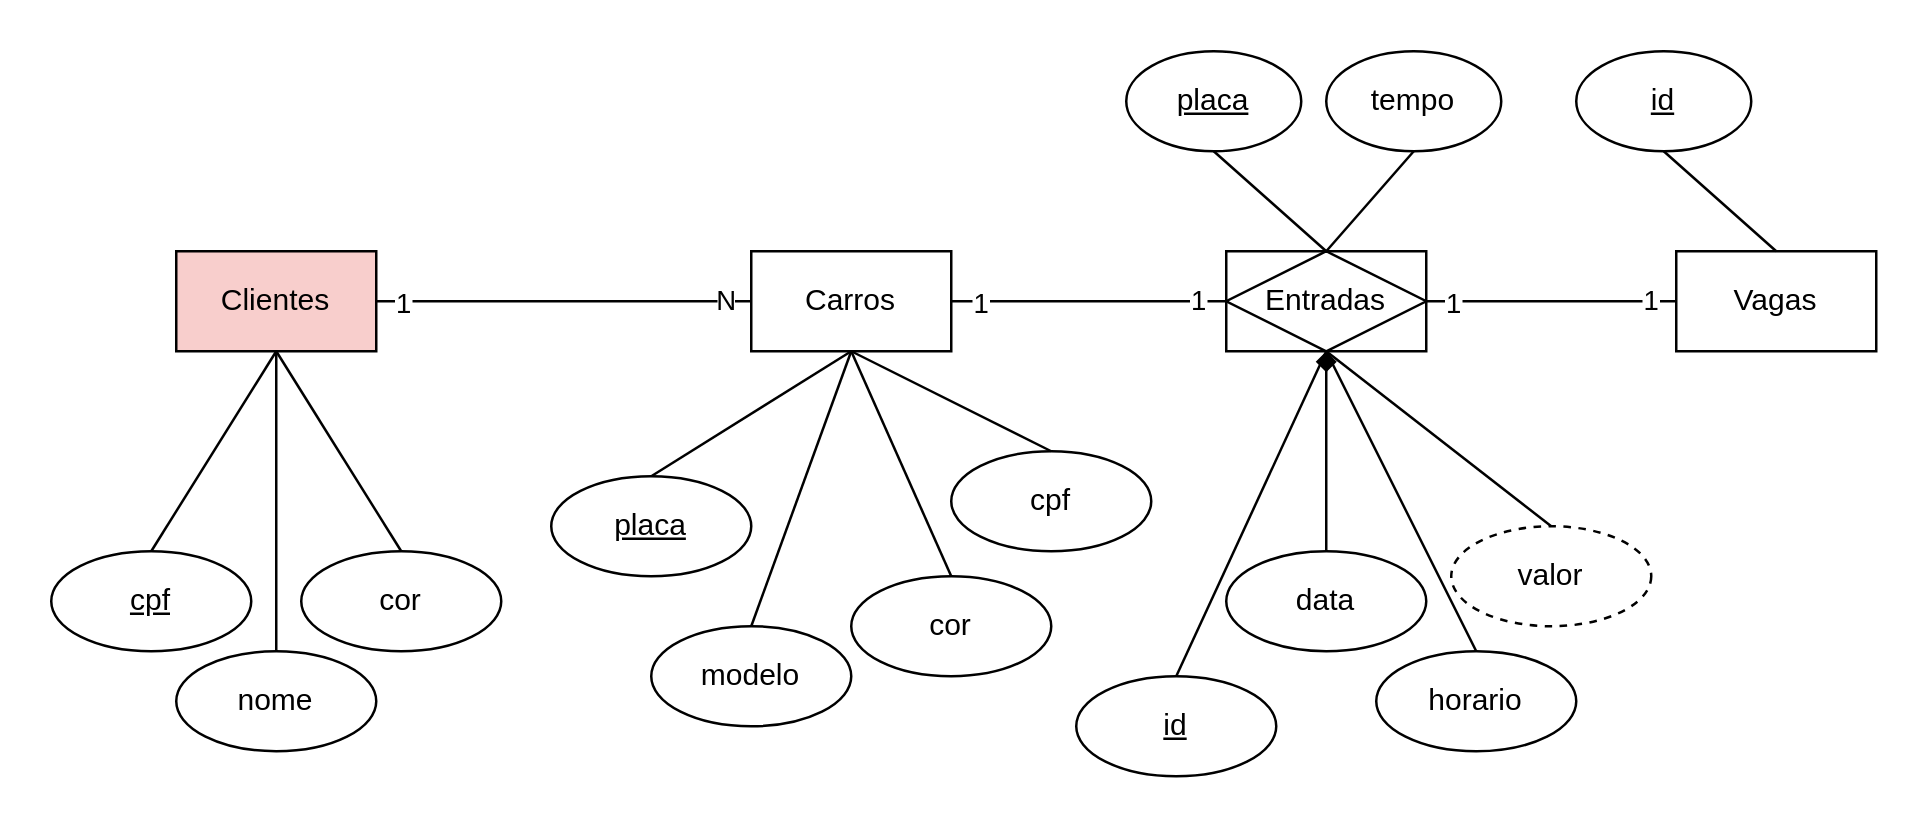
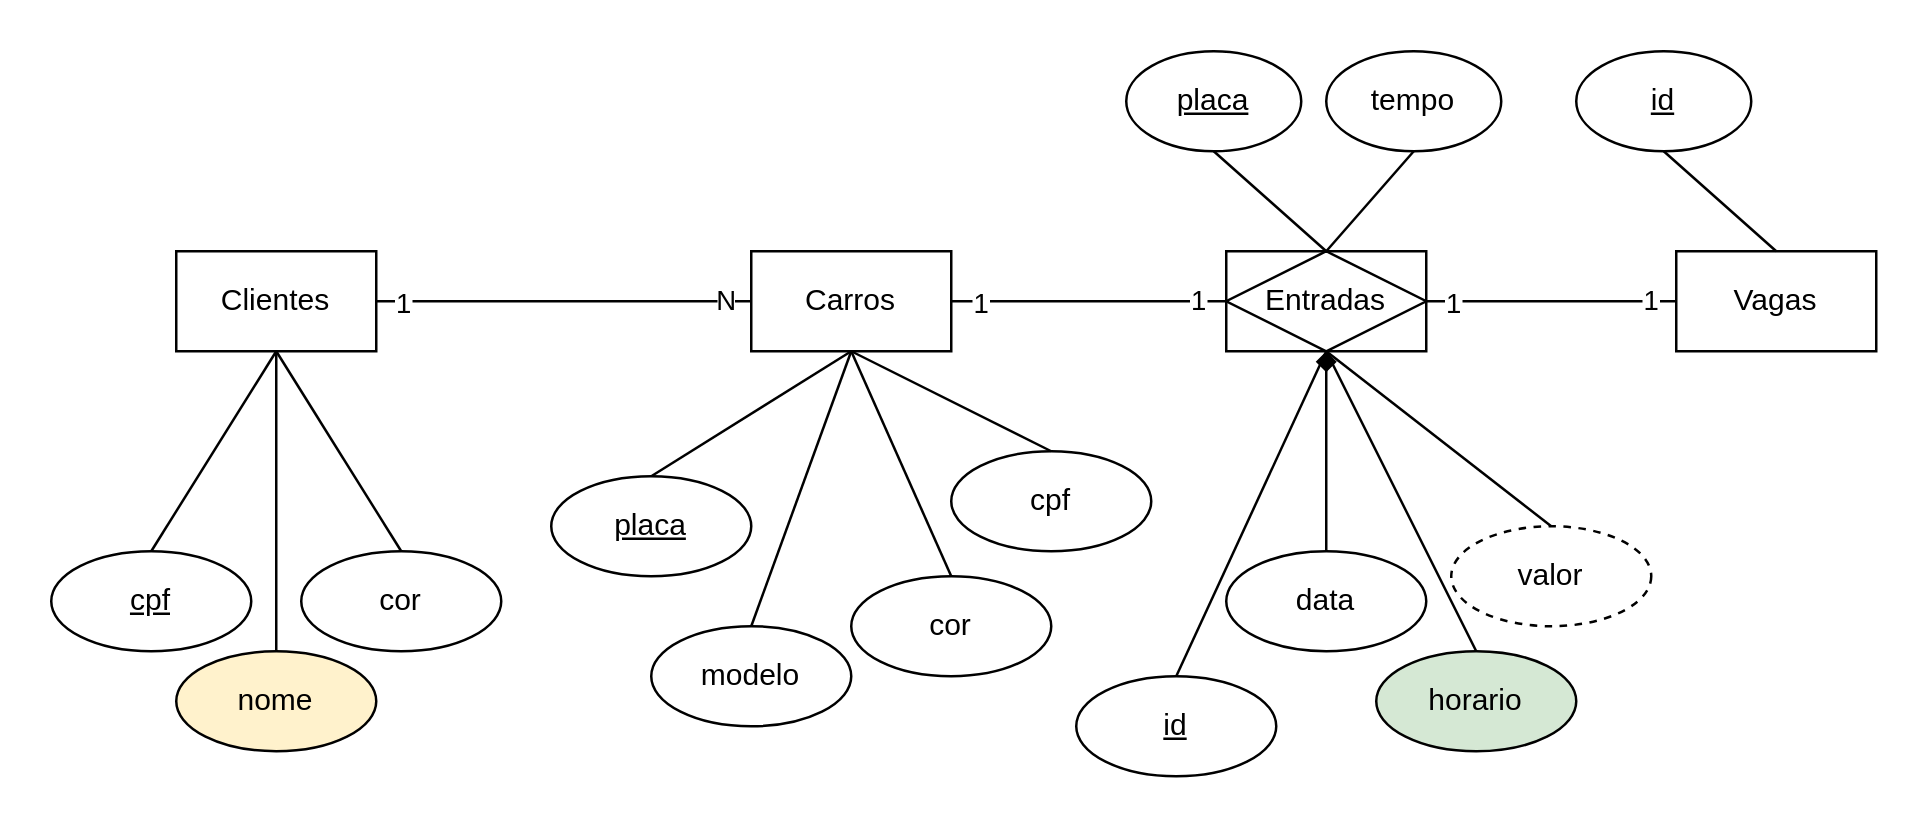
  <mxCell id="0" />
  <mxCell id="1" parent="0" />
- <mxCell id="2" value="Clientes" style="whiteSpace=wrap;html=1;align=center;fillColor=#f8cecc;" vertex="1" parent="1"><mxGeometry x="70" y="100" width="80" height="40" as="geometry" /></mxCell>
+ <mxCell id="2" value="Clientes" style="whiteSpace=wrap;html=1;align=center;" vertex="1" parent="1"><mxGeometry x="70" y="100" width="80" height="40" as="geometry" /></mxCell>
  <mxCell id="3" value="Carros" style="whiteSpace=wrap;html=1;align=center;" vertex="1" parent="1"><mxGeometry x="300" y="100" width="80" height="40" as="geometry" /></mxCell>
  <mxCell id="4" value="Vagas" style="whiteSpace=wrap;html=1;align=center;" vertex="1" parent="1"><mxGeometry x="670" y="100" width="80" height="40" as="geometry" /></mxCell>
- <mxCell id="5" value="nome" style="ellipse;whiteSpace=wrap;html=1;align=center;" vertex="1" parent="1"><mxGeometry x="70" y="260" width="80" height="40" as="geometry" /></mxCell>
+ <mxCell id="5" value="nome" style="ellipse;whiteSpace=wrap;html=1;align=center;fillColor=#fff2cc;" vertex="1" parent="1"><mxGeometry x="70" y="260" width="80" height="40" as="geometry" /></mxCell>
  <mxCell id="6" value="modelo" style="ellipse;whiteSpace=wrap;html=1;align=center;" vertex="1" parent="1"><mxGeometry x="260" y="250" width="80" height="40" as="geometry" /></mxCell>
  <mxCell id="7" value="cor" style="ellipse;whiteSpace=wrap;html=1;align=center;" vertex="1" parent="1"><mxGeometry x="340" y="230" width="80" height="40" as="geometry" /></mxCell>
  <mxCell id="8" value="cpf" style="ellipse;whiteSpace=wrap;html=1;align=center;fontStyle=4;" vertex="1" parent="1"><mxGeometry x="20" y="220" width="80" height="40" as="geometry" /></mxCell>
  <mxCell id="9" value="placa" style="ellipse;whiteSpace=wrap;html=1;align=center;fontStyle=4;" vertex="1" parent="1"><mxGeometry x="220" y="190" width="80" height="40" as="geometry" /></mxCell>
  <mxCell id="10" value="" style="endArrow=none;html=1;rounded=0;exitX=0.5;exitY=0;exitDx=0;exitDy=0;entryX=0.5;entryY=1;entryDx=0;entryDy=0;" edge="1" parent="1" source="9" target="3"><mxGeometry relative="1" as="geometry"><mxPoint x="370" y="370" as="sourcePoint" /><mxPoint x="530" y="370" as="targetPoint" /></mxGeometry></mxCell>
  <mxCell id="11" value="" style="endArrow=none;html=1;rounded=0;exitX=0.5;exitY=1;exitDx=0;exitDy=0;entryX=0.5;entryY=0;entryDx=0;entryDy=0;" edge="1" parent="1" source="3" target="7"><mxGeometry relative="1" as="geometry"><mxPoint x="290" y="230" as="sourcePoint" /><mxPoint x="370" y="170" as="targetPoint" /></mxGeometry></mxCell>
  <mxCell id="12" value="" style="endArrow=none;html=1;rounded=0;exitX=0.5;exitY=0;exitDx=0;exitDy=0;entryX=0.5;entryY=1;entryDx=0;entryDy=0;" edge="1" parent="1" source="6" target="3"><mxGeometry relative="1" as="geometry"><mxPoint x="350" y="150" as="sourcePoint" /><mxPoint x="410" y="230" as="targetPoint" /></mxGeometry></mxCell>
  <mxCell id="13" value="" style="endArrow=none;html=1;rounded=0;exitX=0.5;exitY=0;exitDx=0;exitDy=0;entryX=0.5;entryY=1;entryDx=0;entryDy=0;" edge="1" parent="1" source="8" target="2"><mxGeometry relative="1" as="geometry"><mxPoint x="240" y="230" as="sourcePoint" /><mxPoint x="150" y="180" as="targetPoint" /></mxGeometry></mxCell>
  <mxCell id="14" value="" style="endArrow=none;html=1;rounded=0;exitX=0.5;exitY=0;exitDx=0;exitDy=0;entryX=0.5;entryY=1;entryDx=0;entryDy=0;" edge="1" parent="1" source="5" target="2"><mxGeometry relative="1" as="geometry"><mxPoint x="300" y="270" as="sourcePoint" /><mxPoint x="300" y="150" as="targetPoint" /></mxGeometry></mxCell>
  <mxCell id="15" value="cor" style="ellipse;whiteSpace=wrap;html=1;align=center;" vertex="1" parent="1"><mxGeometry x="120" y="220" width="80" height="40" as="geometry" /></mxCell>
  <mxCell id="16" value="" style="endArrow=none;html=1;rounded=0;exitX=0.5;exitY=1;exitDx=0;exitDy=0;entryX=0.5;entryY=0;entryDx=0;entryDy=0;" edge="1" parent="1" source="2" target="15"><mxGeometry relative="1" as="geometry"><mxPoint x="300" y="150" as="sourcePoint" /><mxPoint x="360" y="230" as="targetPoint" /></mxGeometry></mxCell>
  <mxCell id="17" value="cpf" style="ellipse;whiteSpace=wrap;html=1;align=center;" vertex="1" parent="1"><mxGeometry x="380" y="180" width="80" height="40" as="geometry" /></mxCell>
  <mxCell id="18" value="" style="endArrow=none;html=1;rounded=0;exitX=0.5;exitY=0;exitDx=0;exitDy=0;entryX=0.5;entryY=1;entryDx=0;entryDy=0;" edge="1" parent="1" source="17" target="3"><mxGeometry relative="1" as="geometry"><mxPoint x="350" y="150" as="sourcePoint" /><mxPoint x="410" y="230" as="targetPoint" /></mxGeometry></mxCell>
  <mxCell id="19" value="N" style="endArrow=none;html=1;rounded=0;exitX=1;exitY=0.5;exitDx=0;exitDy=0;entryX=0;entryY=0.5;entryDx=0;entryDy=0;" edge="1" parent="1" source="2" target="3"><mxGeometry x="0.867" relative="1" as="geometry"><mxPoint x="320" y="370" as="sourcePoint" /><mxPoint x="480" y="370" as="targetPoint" /><mxPoint as="offset" /></mxGeometry></mxCell>
  <mxCell id="20" value="1" style="edgeLabel;html=1;align=center;verticalAlign=middle;resizable=0;points=[];" vertex="1" connectable="0" parent="19"><mxGeometry x="-0.698" relative="1" as="geometry"><mxPoint x="-13" as="offset" /></mxGeometry></mxCell>
  <mxCell id="21" value="id" style="ellipse;whiteSpace=wrap;html=1;align=center;fontStyle=4;" vertex="1" parent="1"><mxGeometry x="630" y="20" width="70" height="40" as="geometry" /></mxCell>
  <mxCell id="22" value="" style="endArrow=none;html=1;rounded=0;exitX=0.5;exitY=1;exitDx=0;exitDy=0;entryX=0.5;entryY=0;entryDx=0;entryDy=0;" edge="1" parent="1" source="21" target="4"><mxGeometry relative="1" as="geometry"><mxPoint x="754" y="390" as="sourcePoint" /><mxPoint x="724" y="160" as="targetPoint" /></mxGeometry></mxCell>
  <mxCell id="23" value="Entradas" style="shape=associativeEntity;whiteSpace=wrap;html=1;align=center;" vertex="1" parent="1"><mxGeometry x="490" y="100" width="80" height="40" as="geometry" /></mxCell>
  <mxCell id="24" value="tempo" style="ellipse;whiteSpace=wrap;html=1;align=center;" vertex="1" parent="1"><mxGeometry x="530" y="20" width="70" height="40" as="geometry" /></mxCell>
  <mxCell id="25" value="placa" style="ellipse;whiteSpace=wrap;html=1;align=center;fontStyle=4;" vertex="1" parent="1"><mxGeometry x="450" y="20" width="70" height="40" as="geometry" /></mxCell>
  <mxCell id="26" value="" style="endArrow=none;html=1;rounded=0;exitX=0.5;exitY=1;exitDx=0;exitDy=0;entryX=0.5;entryY=0;entryDx=0;entryDy=0;" edge="1" parent="1" source="25" target="23"><mxGeometry relative="1" as="geometry"><mxPoint x="574" y="390" as="sourcePoint" /><mxPoint x="530" y="100" as="targetPoint" /></mxGeometry></mxCell>
  <mxCell id="27" value="" style="endArrow=none;html=1;rounded=0;exitX=0.5;exitY=1;exitDx=0;exitDy=0;entryX=0.5;entryY=0;entryDx=0;entryDy=0;" edge="1" parent="1" source="24" target="23"><mxGeometry relative="1" as="geometry"><mxPoint x="554" y="170" as="sourcePoint" /><mxPoint x="530" y="100" as="targetPoint" /></mxGeometry></mxCell>
  <mxCell id="28" value="data" style="ellipse;whiteSpace=wrap;html=1;align=center;" vertex="1" parent="1"><mxGeometry x="490" y="220" width="80" height="40" as="geometry" /></mxCell>
  <mxCell id="29" value="id" style="ellipse;whiteSpace=wrap;html=1;align=center;fontStyle=4;" vertex="1" parent="1"><mxGeometry x="430" y="270" width="80" height="40" as="geometry" /></mxCell>
  <mxCell id="30" value="" style="endArrow=none;html=1;rounded=0;exitX=0.5;exitY=0;exitDx=0;exitDy=0;entryX=0.5;entryY=1;entryDx=0;entryDy=0;" edge="1" parent="1" source="29" target="23"><mxGeometry relative="1" as="geometry"><mxPoint x="660" y="230" as="sourcePoint" /><mxPoint x="530" y="150" as="targetPoint" /></mxGeometry></mxCell>
  <mxCell id="31" value="" style="endArrow=diamond;html=1;rounded=0;exitX=0.5;exitY=0;exitDx=0;exitDy=0;entryX=0.5;entryY=1;entryDx=0;entryDy=0;" edge="1" parent="1" source="28" target="23"><mxGeometry relative="1" as="geometry"><mxPoint x="720" y="270" as="sourcePoint" /><mxPoint x="540" y="160" as="targetPoint" /></mxGeometry></mxCell>
- <mxCell id="32" value="horario" style="ellipse;whiteSpace=wrap;html=1;align=center;" vertex="1" parent="1"><mxGeometry x="550" y="260" width="80" height="40" as="geometry" /></mxCell>
+ <mxCell id="32" value="horario" style="ellipse;whiteSpace=wrap;html=1;align=center;fillColor=#d5e8d4;" vertex="1" parent="1"><mxGeometry x="550" y="260" width="80" height="40" as="geometry" /></mxCell>
  <mxCell id="33" value="" style="endArrow=none;html=1;rounded=0;entryX=0.5;entryY=0;entryDx=0;entryDy=0;exitX=0.5;exitY=1;exitDx=0;exitDy=0;" edge="1" parent="1" target="32" source="23"><mxGeometry relative="1" as="geometry"><mxPoint x="560" y="160" as="sourcePoint" /><mxPoint x="780" y="230" as="targetPoint" /></mxGeometry></mxCell>
  <mxCell id="34" value="valor" style="ellipse;whiteSpace=wrap;html=1;align=center;dashed=1;" vertex="1" parent="1"><mxGeometry x="580" y="210" width="80" height="40" as="geometry" /></mxCell>
  <mxCell id="35" value="" style="endArrow=none;html=1;rounded=0;entryX=0.5;entryY=0;entryDx=0;entryDy=0;exitX=0.5;exitY=1;exitDx=0;exitDy=0;" edge="1" parent="1" source="23" target="34"><mxGeometry relative="1" as="geometry"><mxPoint x="540" y="150" as="sourcePoint" /><mxPoint x="590" y="230" as="targetPoint" /></mxGeometry></mxCell>
  <mxCell id="36" value="1" style="endArrow=none;html=1;rounded=0;entryX=0;entryY=0.5;entryDx=0;entryDy=0;exitX=1;exitY=0.5;exitDx=0;exitDy=0;" edge="1" parent="1" source="23" target="4"><mxGeometry x="0.8" relative="1" as="geometry"><mxPoint x="600" y="120" as="sourcePoint" /><mxPoint x="730" y="119.71" as="targetPoint" /><mxPoint as="offset" /></mxGeometry></mxCell>
  <mxCell id="37" value="1" style="edgeLabel;html=1;align=center;verticalAlign=middle;resizable=0;points=[];" vertex="1" connectable="0" parent="36"><mxGeometry x="-0.86" relative="1" as="geometry"><mxPoint x="3" as="offset" /></mxGeometry></mxCell>
  <mxCell id="38" value="1" style="endArrow=none;html=1;rounded=0;exitX=1;exitY=0.5;exitDx=0;exitDy=0;entryX=0;entryY=0.5;entryDx=0;entryDy=0;" edge="1" parent="1" source="3" target="23"><mxGeometry x="0.8" relative="1" as="geometry"><mxPoint x="390" y="119.71" as="sourcePoint" /><mxPoint x="460" y="130" as="targetPoint" /><mxPoint as="offset" /></mxGeometry></mxCell>
  <mxCell id="39" value="1" style="edgeLabel;html=1;align=center;verticalAlign=middle;resizable=0;points=[];" vertex="1" connectable="0" parent="38"><mxGeometry x="-0.86" relative="1" as="geometry"><mxPoint x="3" as="offset" /></mxGeometry></mxCell>
